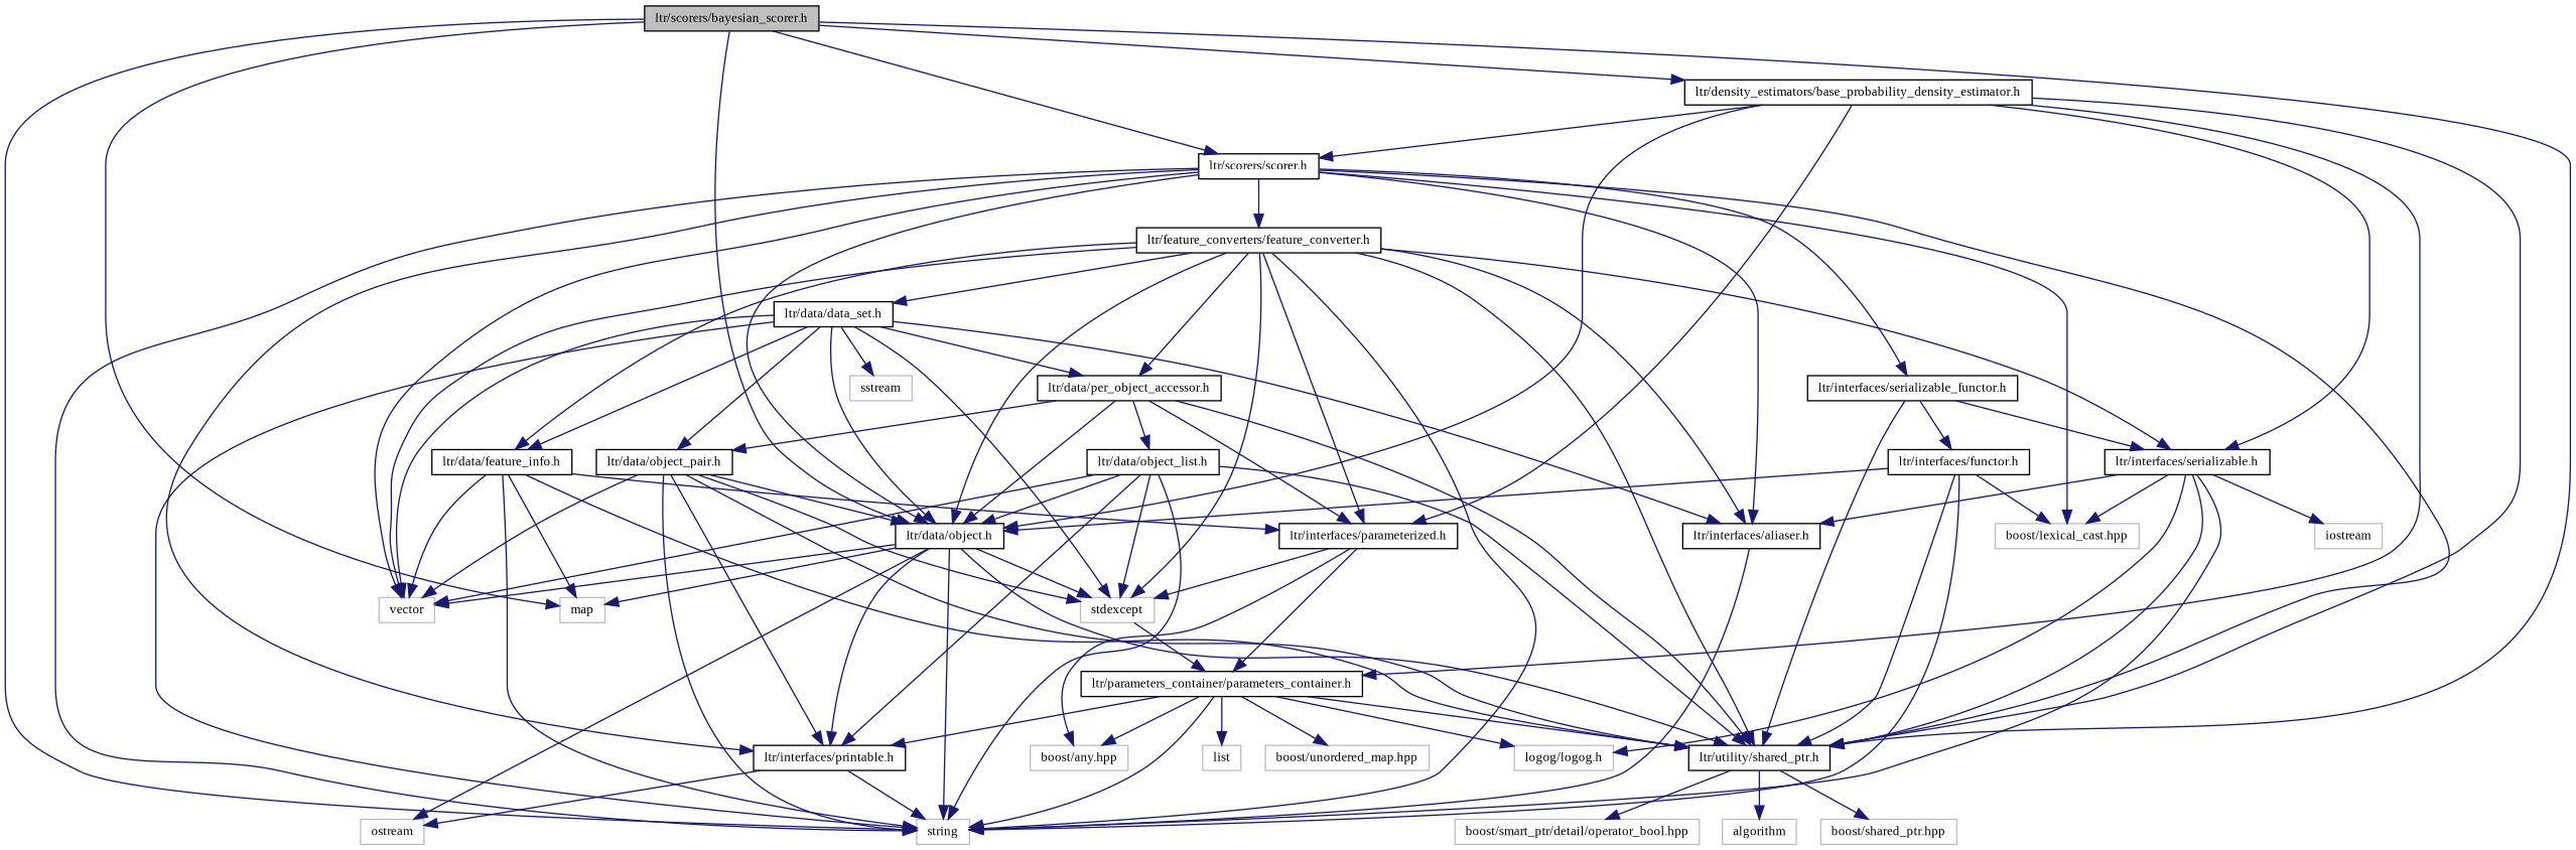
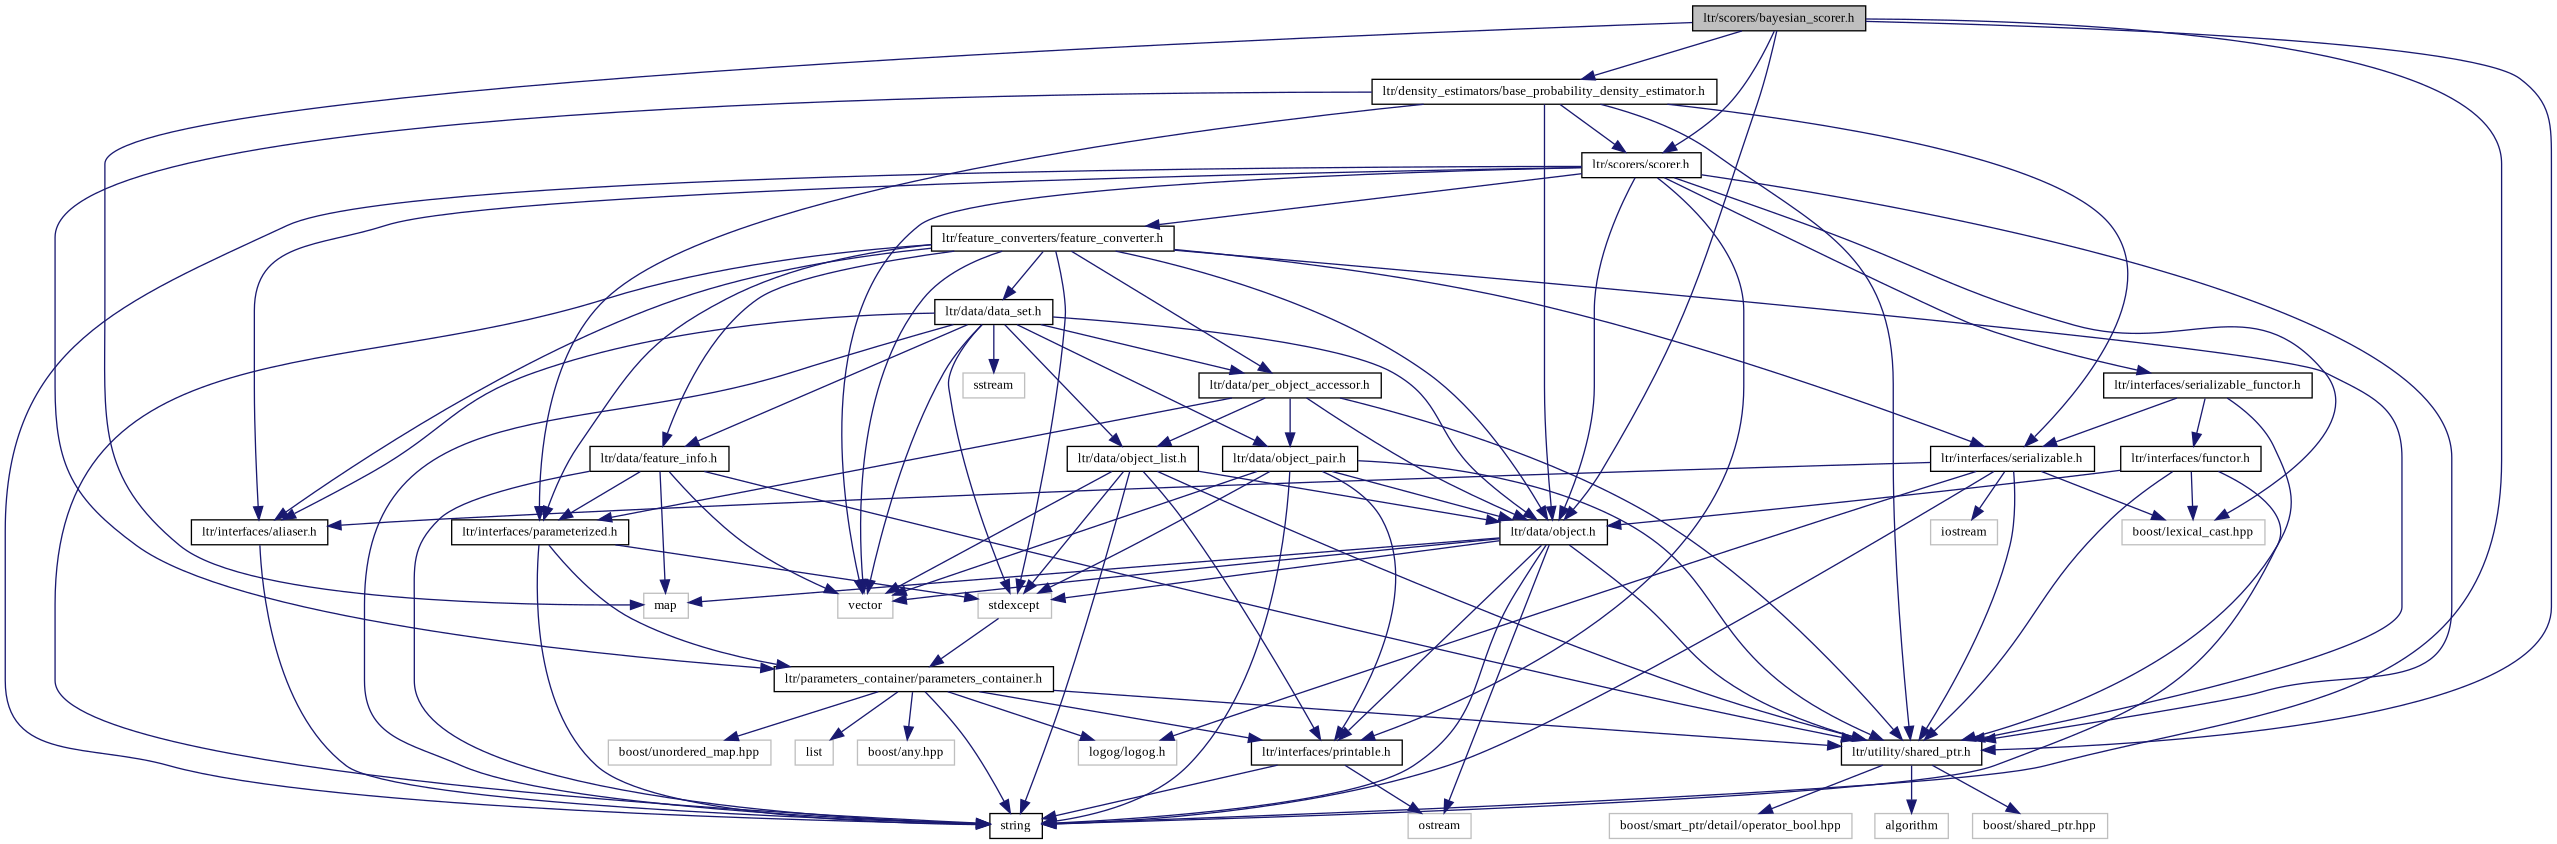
  digraph {
    fontname="Liberation Serif"
    node [color=black fillcolor=white fontname="Liberation Serif" fontsize=10 shape=record style=filled]
    edge [color=midnightblue fontname="Liberation Serif" fontsize=10 labelfontname=Helvetica labelfontsize=10 style=solid]
    n1 [fillcolor=grey75 fontcolor=black height=0.2 label="ltr/scorers/bayesian_scorer.h" width=0.4]
    n2 [color=grey75 height=0.2 label=map width=0.4]
-   n3 [color=grey75 height=0.2 label=string width=0.4]
+   n3 [height=0.2 label=string width=0.4]
    n4 [height=0.2 label="ltr/density_estimators/base_probability_density_estimator.h" width=0.4]
    n5 [height=0.2 label="ltr/data/object.h" width=0.4]
    n6 [height=0.2 label="ltr/utility/shared_ptr.h" width=0.4]
    n7 [height=0.2 label="ltr/scorers/scorer.h" width=0.4]
    n8 [height=0.2 label="ltr/interfaces/parameterized.h" width=0.4]
    n9 [height=0.2 label="ltr/parameters_container/parameters_container.h" width=0.4]
    n10 [height=0.2 label="ltr/interfaces/serializable.h" width=0.4]
    n11 [color=grey75 height=0.2 label=ostream width=0.4]
    n12 [color=grey75 height=0.2 label=stdexcept width=0.4]
    n13 [color=grey75 height=0.2 label=vector width=0.4]
    n14 [height=0.2 label="ltr/interfaces/printable.h" width=0.4]
    n15 [color=grey75 height=0.2 label=algorithm width=0.4]
    n16 [color=grey75 height=0.2 label="boost/shared_ptr.hpp" width=0.4]
    n17 [color=grey75 height=0.2 label="boost/smart_ptr/detail/operator_bool.hpp" width=0.4]
    n18 [color=grey75 height=0.2 label="boost/lexical_cast.hpp" width=0.4]
    n19 [height=0.2 label="ltr/interfaces/aliaser.h" width=0.4]
    n20 [height=0.2 label="ltr/feature_converters/feature_converter.h" width=0.4]
    n21 [height=0.2 label="ltr/interfaces/serializable_functor.h" width=0.4]
    n22 [color=grey75 height=0.2 label="logog/logog.h" width=0.4]
    n23 [color=grey75 height=0.2 label=list width=0.4]
    n24 [color=grey75 height=0.2 label="boost/any.hpp" width=0.4]
    n25 [color=grey75 height=0.2 label="boost/unordered_map.hpp" width=0.4]
    n26 [color=grey75 height=0.2 label=iostream width=0.4]
    n27 [height=0.2 label="ltr/data/data_set.h" width=0.4]
    n28 [height=0.2 label="ltr/data/feature_info.h" width=0.4]
    n29 [height=0.2 label="ltr/data/per_object_accessor.h" width=0.4]
    n30 [height=0.2 label="ltr/interfaces/functor.h" width=0.4]
    n31 [color=grey75 height=0.2 label=sstream width=0.4]
    n32 [height=0.2 label="ltr/data/object_list.h" width=0.4]
    n33 [height=0.2 label="ltr/data/object_pair.h" width=0.4]
    n1 -> n2
    n1 -> n3
    n1 -> n4
    n1 -> n5
    n1 -> n6
    n1 -> n7
    n4 -> n5
    n4 -> n6
    n4 -> n7
    n4 -> n8
    n4 -> n9
    n4 -> n10
    n5 -> n2
    n5 -> n3
    n5 -> n6
    n5 -> n11
    n5 -> n12
    n5 -> n13
    n5 -> n14
    n6 -> n15
    n6 -> n16
    n6 -> n17
    n7 -> n3
    n7 -> n5
    n7 -> n6
    n7 -> n13
    n7 -> n14
    n7 -> n18
    n7 -> n19
    n7 -> n20
    n7 -> n21
-   n8 -> n24
+   n8 -> n3
    n8 -> n9
    n8 -> n12
    n9 -> n3
    n9 -> n6
    n9 -> n14
    n9 -> n22
    n9 -> n23
    n9 -> n24
    n9 -> n25
    n10 -> n3
    n10 -> n6
    n10 -> n18
    n10 -> n19
    n10 -> n22
    n10 -> n26
    n12 -> n9
    n14 -> n3
    n14 -> n11
    n19 -> n3
    n20 -> n3
    n20 -> n5
    n20 -> n6
    n20 -> n8
    n20 -> n10
    n20 -> n12
    n20 -> n13
    n20 -> n19
    n20 -> n27
    n20 -> n28
    n20 -> n29
    n21 -> n6
    n21 -> n10
    n21 -> n30
    n27 -> n3
    n27 -> n5
    n27 -> n12
    n27 -> n13
    n27 -> n19
    n27 -> n28
    n27 -> n29
    n27 -> n31
+   n27 -> n32
    n27 -> n33
    n28 -> n2
    n28 -> n3
    n28 -> n6
    n28 -> n8
    n28 -> n13
    n29 -> n5
    n29 -> n6
    n29 -> n8
    n29 -> n32
    n29 -> n33
    n30 -> n3
    n30 -> n5
    n30 -> n6
    n30 -> n18
    n32 -> n3
    n32 -> n5
    n32 -> n6
    n32 -> n12
    n32 -> n13
    n32 -> n14
    n33 -> n3
    n33 -> n5
    n33 -> n6
    n33 -> n12
    n33 -> n13
    n33 -> n14
  }
